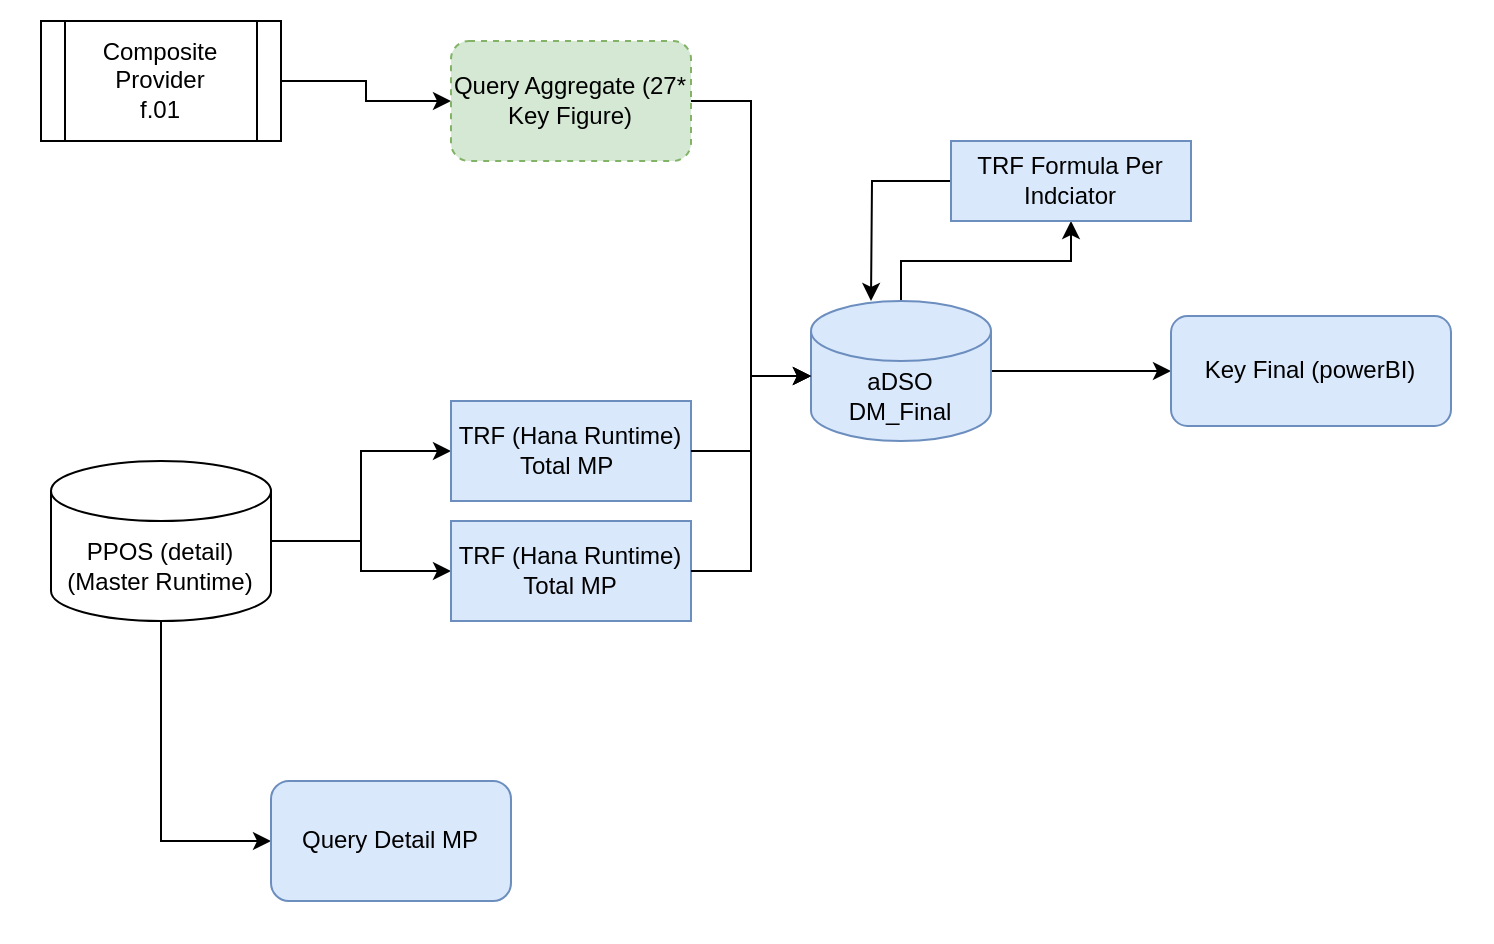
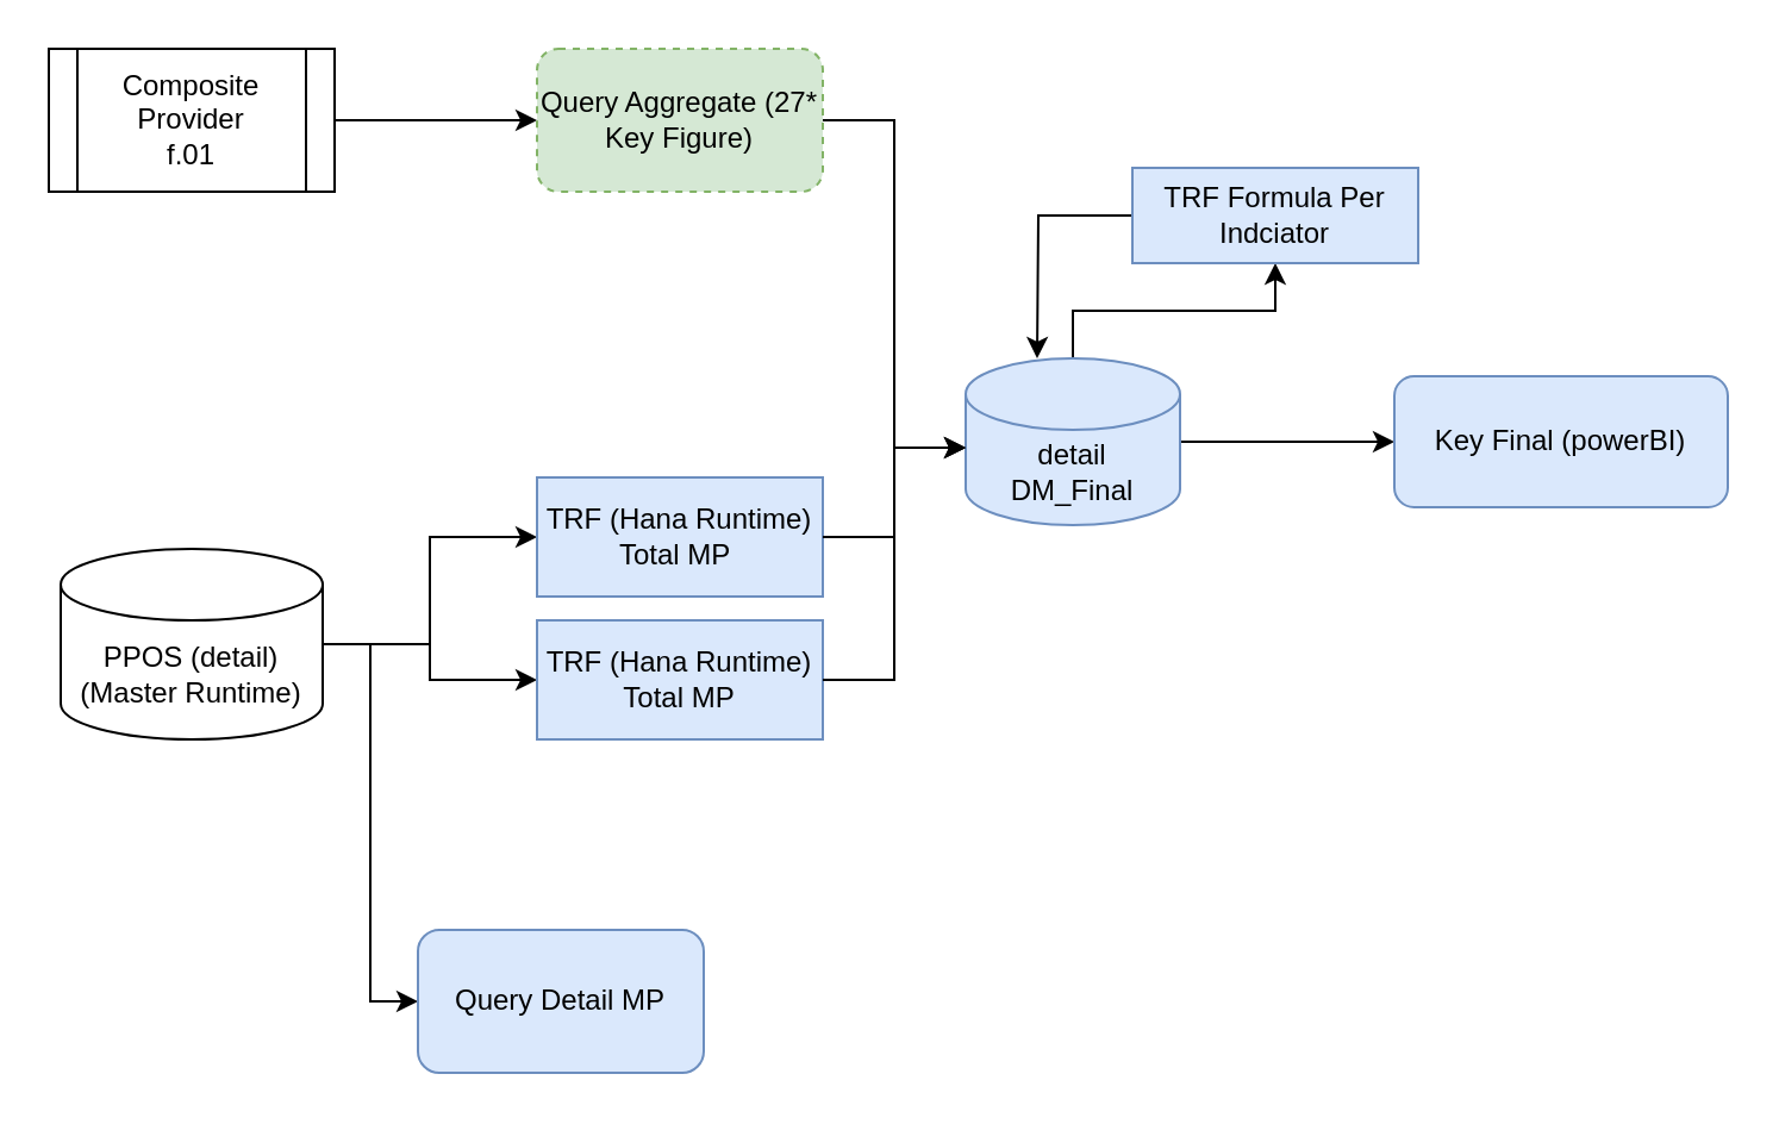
  <mxCell id="0" />
  <mxCell id="1" parent="0" />
  <mxCell id="2" style="edgeStyle=orthogonalEdgeStyle;rounded=0;orthogonalLoop=1;jettySize=auto;html=1;" edge="1" parent="1" source="3" target="11"><mxGeometry relative="1" as="geometry" /></mxCell>
- <mxCell id="3" value="Composite Provider&lt;div&gt;f.01&lt;/div&gt;" style="shape=process;whiteSpace=wrap;html=1;backgroundOutline=1;" vertex="1" parent="1"><mxGeometry x="20" y="10" width="120" height="60" as="geometry" /></mxCell>
+ <mxCell id="3" value="Composite Provider&lt;div&gt;f.01&lt;/div&gt;" style="shape=process;whiteSpace=wrap;html=1;backgroundOutline=1;" vertex="1" parent="1"><mxGeometry x="20" y="20" width="120" height="60" as="geometry" /></mxCell>
  <mxCell id="4" style="edgeStyle=orthogonalEdgeStyle;rounded=0;orthogonalLoop=1;jettySize=auto;html=1;entryX=0;entryY=0.5;entryDx=0;entryDy=0;" edge="1" parent="1" source="7" target="13"><mxGeometry relative="1" as="geometry" /></mxCell>
  <mxCell id="5" style="edgeStyle=orthogonalEdgeStyle;rounded=0;orthogonalLoop=1;jettySize=auto;html=1;entryX=0;entryY=0.5;entryDx=0;entryDy=0;" edge="1" parent="1" source="7" target="16"><mxGeometry relative="1" as="geometry" /></mxCell>
  <mxCell id="6" style="edgeStyle=orthogonalEdgeStyle;rounded=0;orthogonalLoop=1;jettySize=auto;html=1;entryX=0;entryY=0.5;entryDx=0;entryDy=0;" edge="1" parent="1" source="7" target="17"><mxGeometry relative="1" as="geometry" /></mxCell>
  <mxCell id="7" value="PPOS (detail)&lt;br&gt;(Master Runtime)" style="shape=cylinder3;whiteSpace=wrap;html=1;boundedLbl=1;backgroundOutline=1;size=15;" vertex="1" parent="1"><mxGeometry x="25" y="230" width="110" height="80" as="geometry" /></mxCell>
  <mxCell id="8" style="edgeStyle=orthogonalEdgeStyle;rounded=0;orthogonalLoop=1;jettySize=auto;html=1;" edge="1" parent="1" source="10" target="15"><mxGeometry relative="1" as="geometry" /></mxCell>
  <mxCell id="9" style="edgeStyle=orthogonalEdgeStyle;rounded=0;orthogonalLoop=1;jettySize=auto;html=1;entryX=0.5;entryY=1;entryDx=0;entryDy=0;" edge="1" parent="1" source="10" target="20"><mxGeometry relative="1" as="geometry" /></mxCell>
- <mxCell id="10" value="aDSO&lt;br&gt;DM_Final" style="shape=cylinder3;whiteSpace=wrap;html=1;boundedLbl=1;backgroundOutline=1;size=15;fillColor=#dae8fc;strokeColor=#6c8ebf;" vertex="1" parent="1"><mxGeometry x="405" y="150" width="90" height="70" as="geometry" /></mxCell>
+ <mxCell id="10" value="detail&lt;br&gt;DM_Final" style="shape=cylinder3;whiteSpace=wrap;html=1;boundedLbl=1;backgroundOutline=1;size=15;fillColor=#dae8fc;strokeColor=#6c8ebf;" vertex="1" parent="1"><mxGeometry x="405" y="150" width="90" height="70" as="geometry" /></mxCell>
  <mxCell id="11" value="Query Aggregate (27* Key Figure)" style="rounded=1;whiteSpace=wrap;html=1;fillColor=#d5e8d4;strokeColor=#82b366;dashed=1;" vertex="1" parent="1"><mxGeometry x="225" y="20" width="120" height="60" as="geometry" /></mxCell>
  <mxCell id="12" style="edgeStyle=orthogonalEdgeStyle;rounded=0;orthogonalLoop=1;jettySize=auto;html=1;entryX=0;entryY=0;entryDx=0;entryDy=37.5;entryPerimeter=0;" edge="1" parent="1" source="11" target="10"><mxGeometry relative="1" as="geometry"><Array as="points"><mxPoint x="375" y="50" /><mxPoint x="375" y="188" /></Array></mxGeometry></mxCell>
  <mxCell id="13" value="TRF (Hana Runtime)&lt;br&gt;Total MP&amp;nbsp;" style="rounded=0;whiteSpace=wrap;html=1;fillColor=#dae8fc;strokeColor=#6c8ebf;" vertex="1" parent="1"><mxGeometry x="225" y="200" width="120" height="50" as="geometry" /></mxCell>
  <mxCell id="14" style="edgeStyle=orthogonalEdgeStyle;rounded=0;orthogonalLoop=1;jettySize=auto;html=1;entryX=0;entryY=0;entryDx=0;entryDy=37.5;entryPerimeter=0;" edge="1" parent="1" source="13" target="10"><mxGeometry relative="1" as="geometry" /></mxCell>
  <mxCell id="15" value="Key Final (powerBI)" style="rounded=1;whiteSpace=wrap;html=1;fillColor=#dae8fc;strokeColor=#6c8ebf;" vertex="1" parent="1"><mxGeometry x="585" y="157.5" width="140" height="55" as="geometry" /></mxCell>
- <mxCell id="16" value="Query Detail MP" style="rounded=1;whiteSpace=wrap;html=1;fillColor=#dae8fc;strokeColor=#6c8ebf;" vertex="1" parent="1"><mxGeometry x="135" y="390" width="120" height="60" as="geometry" /></mxCell>
+ <mxCell id="16" value="Query Detail MP" style="rounded=1;whiteSpace=wrap;html=1;fillColor=#dae8fc;strokeColor=#6c8ebf;" vertex="1" parent="1"><mxGeometry x="175" y="390" width="120" height="60" as="geometry" /></mxCell>
  <mxCell id="17" value="TRF (Hana Runtime)&lt;br&gt;Total MP" style="rounded=0;whiteSpace=wrap;html=1;fillColor=#dae8fc;strokeColor=#6c8ebf;" vertex="1" parent="1"><mxGeometry x="225" y="260" width="120" height="50" as="geometry" /></mxCell>
  <mxCell id="18" style="edgeStyle=orthogonalEdgeStyle;rounded=0;orthogonalLoop=1;jettySize=auto;html=1;entryX=0;entryY=0;entryDx=0;entryDy=37.5;entryPerimeter=0;" edge="1" parent="1" source="17" target="10"><mxGeometry relative="1" as="geometry" /></mxCell>
  <mxCell id="19" style="edgeStyle=orthogonalEdgeStyle;rounded=0;orthogonalLoop=1;jettySize=auto;html=1;" edge="1" parent="1" source="20"><mxGeometry relative="1" as="geometry"><mxPoint x="435" y="150" as="targetPoint" /></mxGeometry></mxCell>
  <mxCell id="20" value="TRF Formula Per Indciator" style="rounded=0;whiteSpace=wrap;html=1;fillColor=#dae8fc;strokeColor=#6c8ebf;" vertex="1" parent="1"><mxGeometry x="475" y="70" width="120" height="40" as="geometry" /></mxCell>
